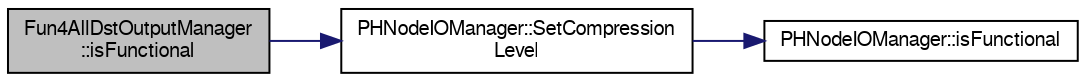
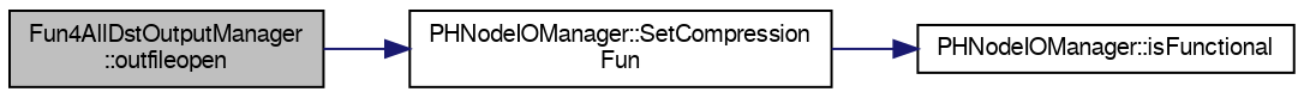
  digraph {
    rankdir=LR
    node [color=black fontname=FreeSans fontsize=10 shape=record]
    edge [color=midnightblue fontname=FreeSans fontsize=10 labelfontname=FreeSans labelfontsize=10 style=solid]
-   n1 [fillcolor=grey75 fontcolor=black height=0.2 label="Fun4AllDstOutputManager\l::isFunctional" style=filled width=0.4]
-   n2 [height=0.2 label="PHNodeIOManager::SetCompression\lLevel" width=0.4]
+   n1 [fillcolor=grey75 fontcolor=black height=0.2 label="Fun4AllDstOutputManager\l::outfileopen" style=filled width=0.4]
+   n2 [height=0.2 label="PHNodeIOManager::SetCompression\lFun" width=0.4]
    n3 [height=0.2 label="PHNodeIOManager::isFunctional" width=0.4]
    n1 -> n2
    n2 -> n3
  }
